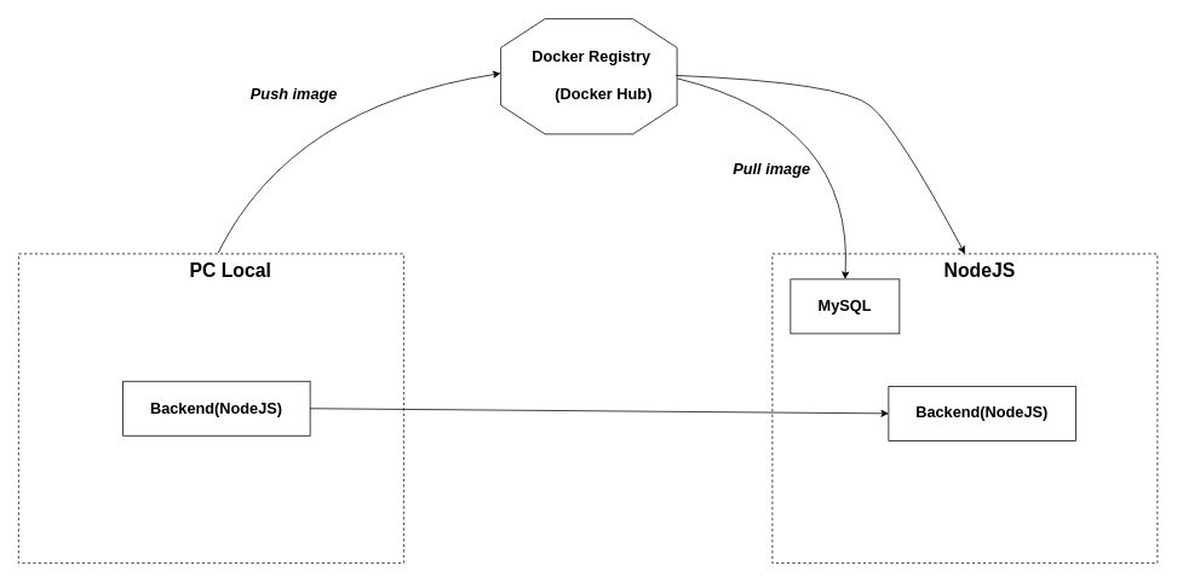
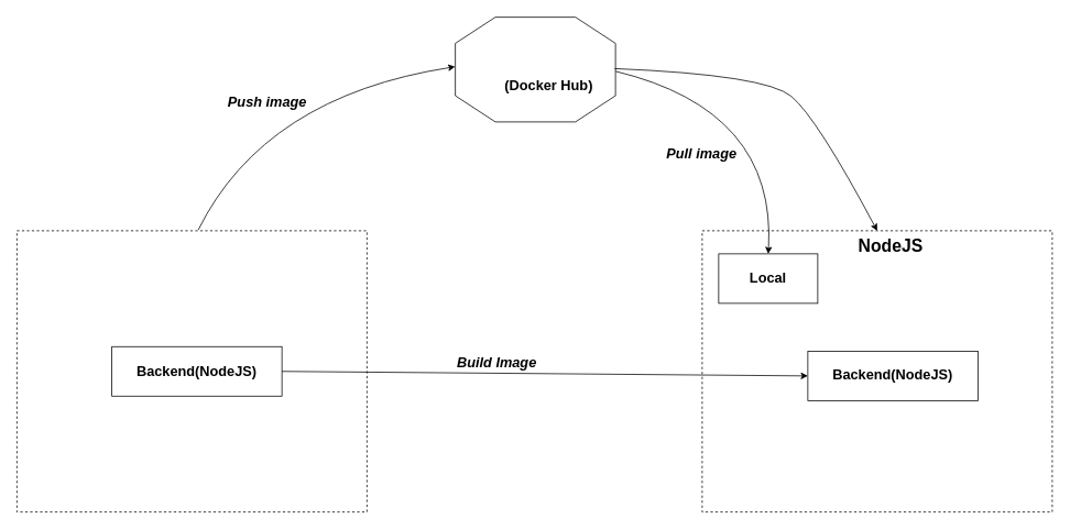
  <mxCell id="0" />
  <mxCell id="1" parent="0" />
  <mxCell id="2" value="" style="rounded=0;whiteSpace=wrap;html=1;fillColor=none;dashed=1;" parent="1" vertex="1"><mxGeometry x="20" y="279" width="424" height="341" as="geometry" /></mxCell>
  <mxCell id="3" value="" style="rounded=0;whiteSpace=wrap;html=1;fillColor=none;dashed=1;" parent="1" vertex="1"><mxGeometry x="850" y="279" width="424" height="341" as="geometry" /></mxCell>
  <mxCell id="4" value="" style="verticalLabelPosition=bottom;verticalAlign=top;html=1;shape=mxgraph.basic.polygon;polyCoords=[[0.25,0],[0.75,0],[1,0.25],[1,0.75],[0.75,1],[0.25,1],[0,0.75],[0,0.25]];polyline=0;" parent="1" vertex="1"><mxGeometry x="551" y="20" width="194" height="127" as="geometry" /></mxCell>
- <mxCell id="5" value="MySQL" style="rounded=0;whiteSpace=wrap;html=1;fontStyle=1;fontSize=17;" parent="1" vertex="1"><mxGeometry x="870" y="307" width="120" height="60" as="geometry" /></mxCell>
+ <mxCell id="5" value="Local" style="rounded=0;whiteSpace=wrap;html=1;fontStyle=1;fontSize=17;" parent="1" vertex="1"><mxGeometry x="870" y="307" width="120" height="60" as="geometry" /></mxCell>
  <mxCell id="6" value="Backend(NodeJS)" style="rounded=0;whiteSpace=wrap;html=1;fontStyle=1;fontSize=17;" parent="1" vertex="1"><mxGeometry x="978" y="425" width="206" height="60" as="geometry" /></mxCell>
  <mxCell id="7" value="Backend(NodeJS)" style="rounded=0;whiteSpace=wrap;html=1;fontStyle=1;fontSize=17;" parent="1" vertex="1"><mxGeometry x="135" y="419.5" width="206" height="60" as="geometry" /></mxCell>
  <mxCell id="8" value="" style="curved=1;endArrow=classic;html=1;rounded=0;exitX=0.518;exitY=-0.003;exitDx=0;exitDy=0;exitPerimeter=0;entryX=-0.001;entryY=0.473;entryDx=0;entryDy=0;entryPerimeter=0;" parent="1" source="2" target="4" edge="1"><mxGeometry width="50" height="50" relative="1" as="geometry"><mxPoint x="740" y="436" as="sourcePoint" /><mxPoint x="790" y="386" as="targetPoint" /><Array as="points"><mxPoint x="320" y="116" /></Array></mxGeometry></mxCell>
  <mxCell id="9" value="" style="curved=1;endArrow=classic;html=1;rounded=0;entryX=0.5;entryY=0;entryDx=0;entryDy=0;exitX=1.001;exitY=0.517;exitDx=0;exitDy=0;exitPerimeter=0;" parent="1" source="4" target="5" edge="1"><mxGeometry width="50" height="50" relative="1" as="geometry"><mxPoint x="740" y="436" as="sourcePoint" /><mxPoint x="790" y="386" as="targetPoint" /><Array as="points"><mxPoint x="940" y="133" /></Array></mxGeometry></mxCell>
  <mxCell id="10" value="" style="curved=1;endArrow=classic;html=1;rounded=0;exitX=0.995;exitY=0.491;exitDx=0;exitDy=0;exitPerimeter=0;entryX=0.5;entryY=0;entryDx=0;entryDy=0;" parent="1" source="4" target="3" edge="1"><mxGeometry width="50" height="50" relative="1" as="geometry"><mxPoint x="740" y="436" as="sourcePoint" /><mxPoint x="790" y="386" as="targetPoint" /><Array as="points"><mxPoint x="927" y="90" /><mxPoint x="989" y="142" /></Array></mxGeometry></mxCell>
  <mxCell id="11" value="" style="endArrow=classic;html=1;rounded=0;exitX=1;exitY=0.5;exitDx=0;exitDy=0;entryX=0;entryY=0.5;entryDx=0;entryDy=0;" parent="1" source="7" target="6" edge="1"><mxGeometry width="50" height="50" relative="1" as="geometry"><mxPoint x="740" y="436" as="sourcePoint" /><mxPoint x="790" y="386" as="targetPoint" /></mxGeometry></mxCell>
- <mxCell id="12" value="PC Local" style="text;html=1;strokeColor=none;fillColor=none;align=center;verticalAlign=middle;whiteSpace=wrap;rounded=0;fontSize=21;fontStyle=1" parent="1" vertex="1"><mxGeometry x="198" y="282" width="111" height="30" as="geometry" /></mxCell>
  <mxCell id="13" value="NodeJS" style="text;html=1;strokeColor=none;fillColor=none;align=center;verticalAlign=middle;whiteSpace=wrap;rounded=0;fontSize=21;fontStyle=1" parent="1" vertex="1"><mxGeometry x="1039" y="282" width="79" height="30" as="geometry" /></mxCell>
- <mxCell id="14" value="Push image" style="text;html=1;strokeColor=none;fillColor=none;align=center;verticalAlign=middle;whiteSpace=wrap;rounded=0;fontStyle=3;fontSize=17;" parent="1" vertex="1"><mxGeometry x="267" y="89" width="113" height="30" as="geometry" /></mxCell>
+ <mxCell id="14" value="Push image" style="text;html=1;strokeColor=none;fillColor=none;align=center;verticalAlign=middle;whiteSpace=wrap;rounded=0;fontStyle=3;fontSize=17;" parent="1" vertex="1"><mxGeometry x="267" y="109" width="113" height="30" as="geometry" /></mxCell>
  <mxCell id="15" value="Pull image" style="text;html=1;strokeColor=none;fillColor=none;align=center;verticalAlign=middle;whiteSpace=wrap;rounded=0;fontStyle=3;fontSize=17;" parent="1" vertex="1"><mxGeometry x="793" y="172" width="113" height="30" as="geometry" /></mxCell>
- <mxCell id="17" value="Docker Registry" style="text;html=1;strokeColor=none;fillColor=none;align=center;verticalAlign=middle;whiteSpace=wrap;rounded=0;fontStyle=1;fontSize=17;" parent="1" vertex="1"><mxGeometry x="578" y="48" width="146" height="30" as="geometry" /></mxCell>
+ <mxCell id="16" value="Build Image" style="text;html=1;strokeColor=none;fillColor=none;align=center;verticalAlign=middle;whiteSpace=wrap;rounded=0;fontStyle=3;fontSize=17;" parent="1" vertex="1"><mxGeometry x="545" y="425" width="113" height="30" as="geometry" /></mxCell>
  <mxCell id="18" value="(Docker Hub)" style="text;html=1;strokeColor=none;fillColor=none;align=center;verticalAlign=middle;whiteSpace=wrap;rounded=0;fontStyle=1;fontSize=17;" parent="1" vertex="1"><mxGeometry x="608" y="89" width="113" height="30" as="geometry" /></mxCell>
